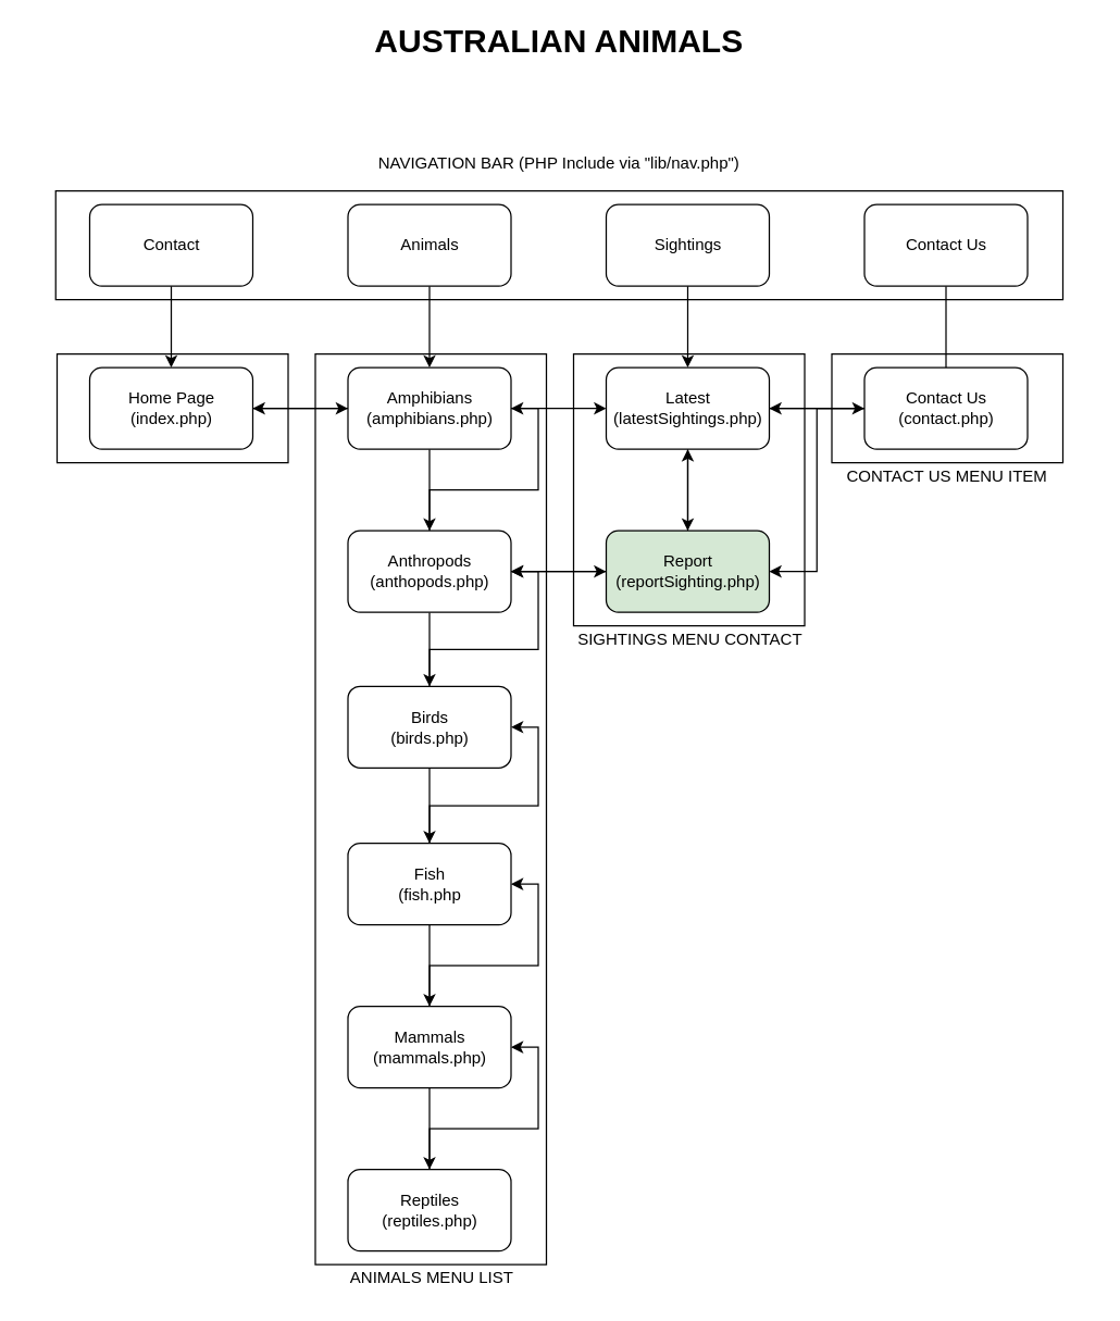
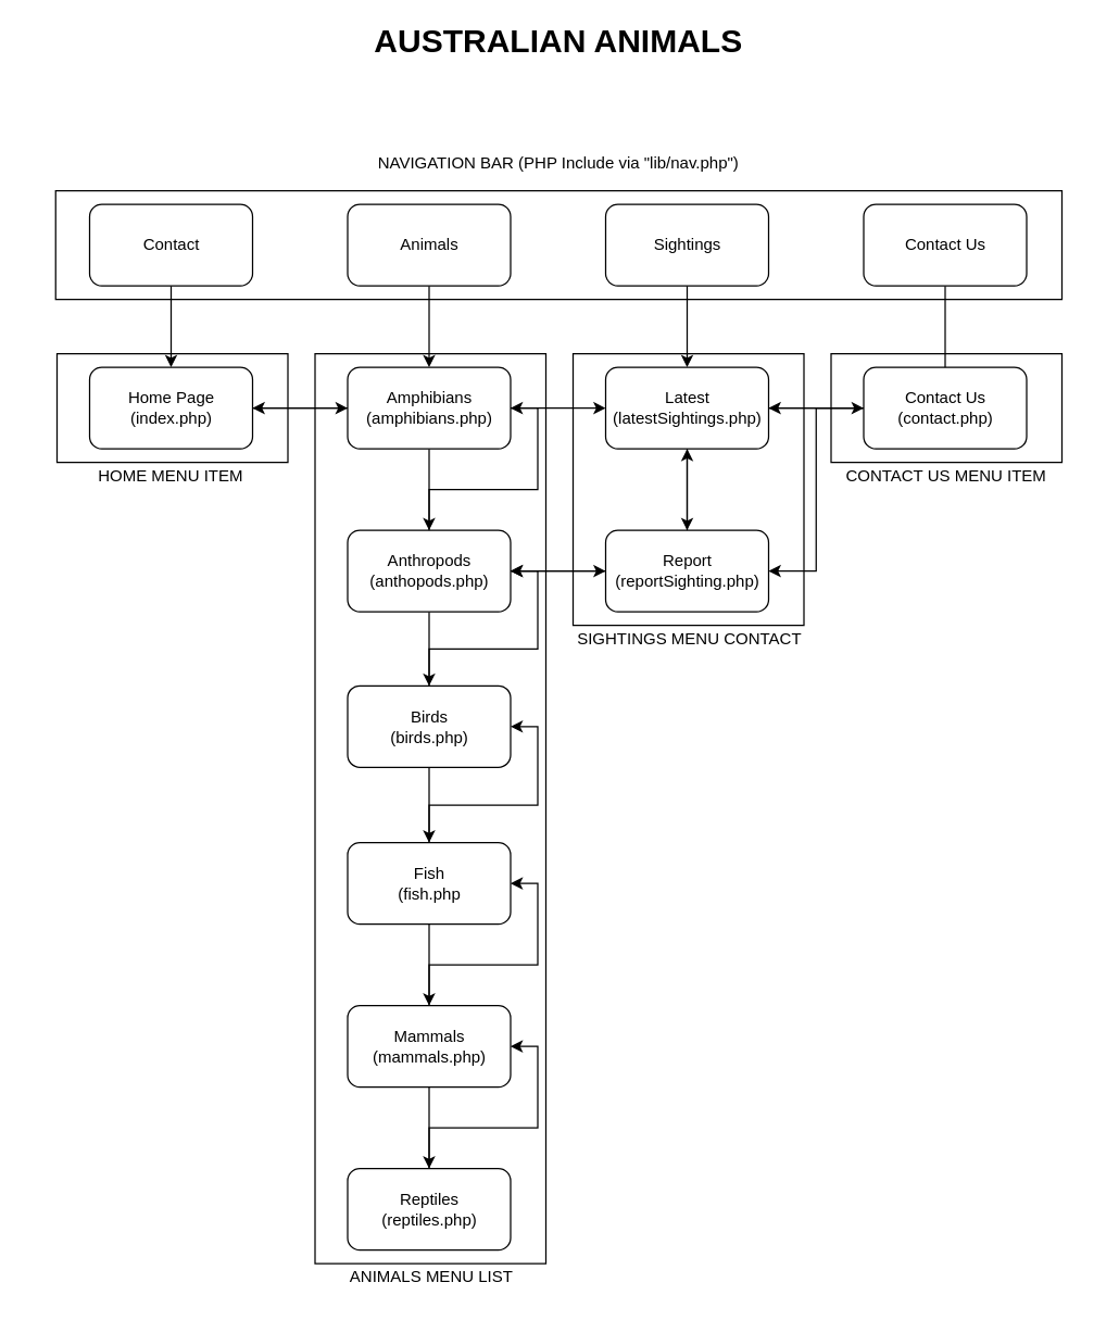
  <mxCell id="0" />
  <mxCell id="1" parent="0" />
  <mxCell id="2" value="" style="rounded=0;whiteSpace=wrap;html=1;" vertex="1" parent="1"><mxGeometry x="40.5" y="140" width="741" height="80" as="geometry" /></mxCell>
  <mxCell id="3" value="" style="rounded=0;whiteSpace=wrap;html=1;" vertex="1" parent="1"><mxGeometry x="41.5" y="260" width="170" height="80" as="geometry" /></mxCell>
  <mxCell id="4" value="" style="rounded=0;whiteSpace=wrap;html=1;" vertex="1" parent="1"><mxGeometry x="231.5" y="260" width="170" height="670" as="geometry" /></mxCell>
  <mxCell id="5" value="" style="rounded=0;whiteSpace=wrap;html=1;" vertex="1" parent="1"><mxGeometry x="421.5" y="260" width="170" height="200" as="geometry" /></mxCell>
  <mxCell id="6" value="" style="rounded=0;whiteSpace=wrap;html=1;" vertex="1" parent="1"><mxGeometry x="611.5" y="260" width="170" height="80" as="geometry" /></mxCell>
  <mxCell id="7" style="edgeStyle=orthogonalEdgeStyle;rounded=0;orthogonalLoop=1;jettySize=auto;html=1;entryX=0;entryY=0.5;entryDx=0;entryDy=0;" edge="1" parent="1" source="8" target="18"><mxGeometry relative="1" as="geometry" /></mxCell>
  <mxCell id="8" value="Home Page (index.php)" style="rounded=1;whiteSpace=wrap;html=1;" vertex="1" parent="1"><mxGeometry x="65.5" y="270" width="120" height="60" as="geometry" /></mxCell>
  <mxCell id="9" style="edgeStyle=orthogonalEdgeStyle;rounded=0;orthogonalLoop=1;jettySize=auto;html=1;" edge="1" parent="1" source="10" target="21"><mxGeometry relative="1" as="geometry" /></mxCell>
  <mxCell id="10" value="Sightings" style="rounded=1;whiteSpace=wrap;html=1;" vertex="1" parent="1"><mxGeometry x="445.5" y="150" width="120" height="60" as="geometry" /></mxCell>
  <mxCell id="11" value="" style="edgeStyle=orthogonalEdgeStyle;rounded=0;orthogonalLoop=1;jettySize=auto;html=1;" edge="1" parent="1" source="12" target="18"><mxGeometry relative="1" as="geometry" /></mxCell>
  <mxCell id="12" value="Animals" style="rounded=1;whiteSpace=wrap;html=1;" vertex="1" parent="1"><mxGeometry x="255.5" y="150" width="120" height="60" as="geometry" /></mxCell>
  <mxCell id="13" style="edgeStyle=orthogonalEdgeStyle;rounded=0;orthogonalLoop=1;jettySize=auto;html=1;entryX=0.5;entryY=0;entryDx=0;entryDy=0;endArrow=none;" edge="1" parent="1" source="14" target="42"><mxGeometry relative="1" as="geometry" /></mxCell>
  <mxCell id="14" value="Contact Us" style="rounded=1;whiteSpace=wrap;html=1;" vertex="1" parent="1"><mxGeometry x="635.5" y="150" width="120" height="60" as="geometry" /></mxCell>
  <mxCell id="15" value="" style="edgeStyle=orthogonalEdgeStyle;rounded=0;orthogonalLoop=1;jettySize=auto;html=1;" edge="1" parent="1" source="18" target="25"><mxGeometry relative="1" as="geometry" /></mxCell>
  <mxCell id="16" style="edgeStyle=orthogonalEdgeStyle;rounded=0;orthogonalLoop=1;jettySize=auto;html=1;" edge="1" parent="1" source="18" target="8"><mxGeometry relative="1" as="geometry" /></mxCell>
  <mxCell id="17" style="edgeStyle=orthogonalEdgeStyle;rounded=0;orthogonalLoop=1;jettySize=auto;html=1;" edge="1" parent="1" source="18" target="21"><mxGeometry relative="1" as="geometry" /></mxCell>
  <mxCell id="18" value="Amphibians&lt;br&gt;(amphibians.php)" style="rounded=1;whiteSpace=wrap;html=1;" vertex="1" parent="1"><mxGeometry x="255.5" y="270" width="120" height="60" as="geometry" /></mxCell>
  <mxCell id="19" style="edgeStyle=orthogonalEdgeStyle;rounded=0;orthogonalLoop=1;jettySize=auto;html=1;" edge="1" parent="1" source="21" target="42"><mxGeometry relative="1" as="geometry" /></mxCell>
  <mxCell id="20" style="edgeStyle=orthogonalEdgeStyle;rounded=0;orthogonalLoop=1;jettySize=auto;html=1;" edge="1" parent="1" source="21" target="37"><mxGeometry relative="1" as="geometry" /></mxCell>
  <mxCell id="21" value="Latest&lt;br&gt;(latestSightings.php)" style="rounded=1;whiteSpace=wrap;html=1;" vertex="1" parent="1"><mxGeometry x="445.5" y="270" width="120" height="60" as="geometry" /></mxCell>
  <mxCell id="22" value="" style="edgeStyle=orthogonalEdgeStyle;rounded=0;orthogonalLoop=1;jettySize=auto;html=1;" edge="1" parent="1" source="25" target="28"><mxGeometry relative="1" as="geometry" /></mxCell>
  <mxCell id="23" style="edgeStyle=orthogonalEdgeStyle;rounded=0;orthogonalLoop=1;jettySize=auto;html=1;entryX=1;entryY=0.5;entryDx=0;entryDy=0;" edge="1" parent="1" source="25" target="18"><mxGeometry relative="1" as="geometry" /></mxCell>
  <mxCell id="24" style="edgeStyle=orthogonalEdgeStyle;rounded=0;orthogonalLoop=1;jettySize=auto;html=1;entryX=0;entryY=0.5;entryDx=0;entryDy=0;" edge="1" parent="1" source="25" target="37"><mxGeometry relative="1" as="geometry" /></mxCell>
  <mxCell id="25" value="Anthropods&lt;br&gt;(anthopods.php)" style="rounded=1;whiteSpace=wrap;html=1;" vertex="1" parent="1"><mxGeometry x="255.5" y="390" width="120" height="60" as="geometry" /></mxCell>
  <mxCell id="26" value="" style="edgeStyle=orthogonalEdgeStyle;rounded=0;orthogonalLoop=1;jettySize=auto;html=1;" edge="1" parent="1" source="28" target="31"><mxGeometry relative="1" as="geometry" /></mxCell>
  <mxCell id="27" style="edgeStyle=orthogonalEdgeStyle;rounded=0;orthogonalLoop=1;jettySize=auto;html=1;entryX=1;entryY=0.5;entryDx=0;entryDy=0;" edge="1" parent="1" source="28" target="25"><mxGeometry relative="1" as="geometry" /></mxCell>
  <mxCell id="28" value="Birds&lt;br&gt;(birds.php)" style="rounded=1;whiteSpace=wrap;html=1;" vertex="1" parent="1"><mxGeometry x="255.5" y="504.5" width="120" height="60" as="geometry" /></mxCell>
  <mxCell id="29" value="" style="edgeStyle=orthogonalEdgeStyle;rounded=0;orthogonalLoop=1;jettySize=auto;html=1;" edge="1" parent="1" source="31" target="34"><mxGeometry relative="1" as="geometry" /></mxCell>
  <mxCell id="30" style="edgeStyle=orthogonalEdgeStyle;rounded=0;orthogonalLoop=1;jettySize=auto;html=1;entryX=1;entryY=0.5;entryDx=0;entryDy=0;" edge="1" parent="1" source="31" target="28"><mxGeometry relative="1" as="geometry" /></mxCell>
  <mxCell id="31" value="Fish&lt;br&gt;(fish.php" style="rounded=1;whiteSpace=wrap;html=1;" vertex="1" parent="1"><mxGeometry x="255.5" y="620" width="120" height="60" as="geometry" /></mxCell>
  <mxCell id="32" value="" style="edgeStyle=orthogonalEdgeStyle;rounded=0;orthogonalLoop=1;jettySize=auto;html=1;" edge="1" parent="1" source="34" target="39"><mxGeometry relative="1" as="geometry" /></mxCell>
  <mxCell id="33" style="edgeStyle=orthogonalEdgeStyle;rounded=0;orthogonalLoop=1;jettySize=auto;html=1;entryX=1;entryY=0.5;entryDx=0;entryDy=0;" edge="1" parent="1" source="34" target="31"><mxGeometry relative="1" as="geometry" /></mxCell>
  <mxCell id="34" value="Mammals&lt;br&gt;(mammals.php)" style="rounded=1;whiteSpace=wrap;html=1;" vertex="1" parent="1"><mxGeometry x="255.5" y="740" width="120" height="60" as="geometry" /></mxCell>
  <mxCell id="35" style="edgeStyle=orthogonalEdgeStyle;rounded=0;orthogonalLoop=1;jettySize=auto;html=1;entryX=1;entryY=0.5;entryDx=0;entryDy=0;" edge="1" parent="1" source="37" target="25"><mxGeometry relative="1" as="geometry" /></mxCell>
  <mxCell id="36" style="edgeStyle=orthogonalEdgeStyle;rounded=0;orthogonalLoop=1;jettySize=auto;html=1;" edge="1" parent="1" source="37" target="21"><mxGeometry relative="1" as="geometry" /></mxCell>
- <mxCell id="37" value="Report&lt;br&gt;(reportSighting.php)" style="rounded=1;whiteSpace=wrap;html=1;fillColor=#d5e8d4;" vertex="1" parent="1"><mxGeometry x="445.5" y="390" width="120" height="60" as="geometry" /></mxCell>
+ <mxCell id="37" value="Report&lt;br&gt;(reportSighting.php)" style="rounded=1;whiteSpace=wrap;html=1;" vertex="1" parent="1"><mxGeometry x="445.5" y="390" width="120" height="60" as="geometry" /></mxCell>
  <mxCell id="38" style="edgeStyle=orthogonalEdgeStyle;rounded=0;orthogonalLoop=1;jettySize=auto;html=1;entryX=1;entryY=0.5;entryDx=0;entryDy=0;" edge="1" parent="1" source="39" target="34"><mxGeometry relative="1" as="geometry" /></mxCell>
  <mxCell id="39" value="Reptiles&lt;br&gt;(reptiles.php)" style="rounded=1;whiteSpace=wrap;html=1;" vertex="1" parent="1"><mxGeometry x="255.5" y="860" width="120" height="60" as="geometry" /></mxCell>
  <mxCell id="40" style="edgeStyle=orthogonalEdgeStyle;rounded=0;orthogonalLoop=1;jettySize=auto;html=1;" edge="1" parent="1" source="42" target="21"><mxGeometry relative="1" as="geometry" /></mxCell>
  <mxCell id="41" style="edgeStyle=orthogonalEdgeStyle;rounded=0;orthogonalLoop=1;jettySize=auto;html=1;entryX=1;entryY=0.5;entryDx=0;entryDy=0;" edge="1" parent="1" source="42" target="37"><mxGeometry relative="1" as="geometry" /></mxCell>
  <mxCell id="42" value="Contact Us&lt;br&gt;(contact.php)" style="rounded=1;whiteSpace=wrap;html=1;" vertex="1" parent="1"><mxGeometry x="635.5" y="270" width="120" height="60" as="geometry" /></mxCell>
  <mxCell id="43" value="" style="edgeStyle=orthogonalEdgeStyle;rounded=0;orthogonalLoop=1;jettySize=auto;html=1;" edge="1" parent="1" source="44" target="8"><mxGeometry relative="1" as="geometry" /></mxCell>
  <mxCell id="44" value="Contact" style="rounded=1;whiteSpace=wrap;html=1;" vertex="1" parent="1"><mxGeometry x="65.5" y="150" width="120" height="60" as="geometry" /></mxCell>
  <mxCell id="45" value="&lt;h1&gt;AUSTRALIAN ANIMALS&lt;/h1&gt;" style="text;html=1;strokeColor=none;fillColor=none;align=center;verticalAlign=middle;whiteSpace=wrap;rounded=0;" vertex="1" parent="1"><mxGeometry x="256" y="20" width="310" height="20" as="geometry" /></mxCell>
  <mxCell id="46" value="NAVIGATION BAR (PHP Include via &quot;lib/nav.php&quot;)" style="text;html=1;strokeColor=none;fillColor=none;align=center;verticalAlign=middle;whiteSpace=wrap;rounded=0;" vertex="1" parent="1"><mxGeometry x="235" y="110" width="352" height="20" as="geometry" /></mxCell>
+ <mxCell id="47" value="HOME MENU ITEM" style="text;html=1;strokeColor=none;fillColor=none;align=center;verticalAlign=middle;whiteSpace=wrap;rounded=0;" vertex="1" parent="1"><mxGeometry x="20" y="340" width="211" height="20" as="geometry" /></mxCell>
  <mxCell id="48" value="ANIMALS MENU LIST" style="text;html=1;strokeColor=none;fillColor=none;align=center;verticalAlign=middle;whiteSpace=wrap;rounded=0;" vertex="1" parent="1"><mxGeometry x="211.5" y="930" width="211" height="20" as="geometry" /></mxCell>
  <mxCell id="49" value="SIGHTINGS MENU CONTACT" style="text;html=1;strokeColor=none;fillColor=none;align=center;verticalAlign=middle;whiteSpace=wrap;rounded=0;" vertex="1" parent="1"><mxGeometry x="402" y="460" width="211" height="20" as="geometry" /></mxCell>
  <mxCell id="50" value="CONTACT US MENU ITEM" style="text;html=1;strokeColor=none;fillColor=none;align=center;verticalAlign=middle;whiteSpace=wrap;rounded=0;" vertex="1" parent="1"><mxGeometry x="591" y="340" width="211" height="20" as="geometry" /></mxCell>
